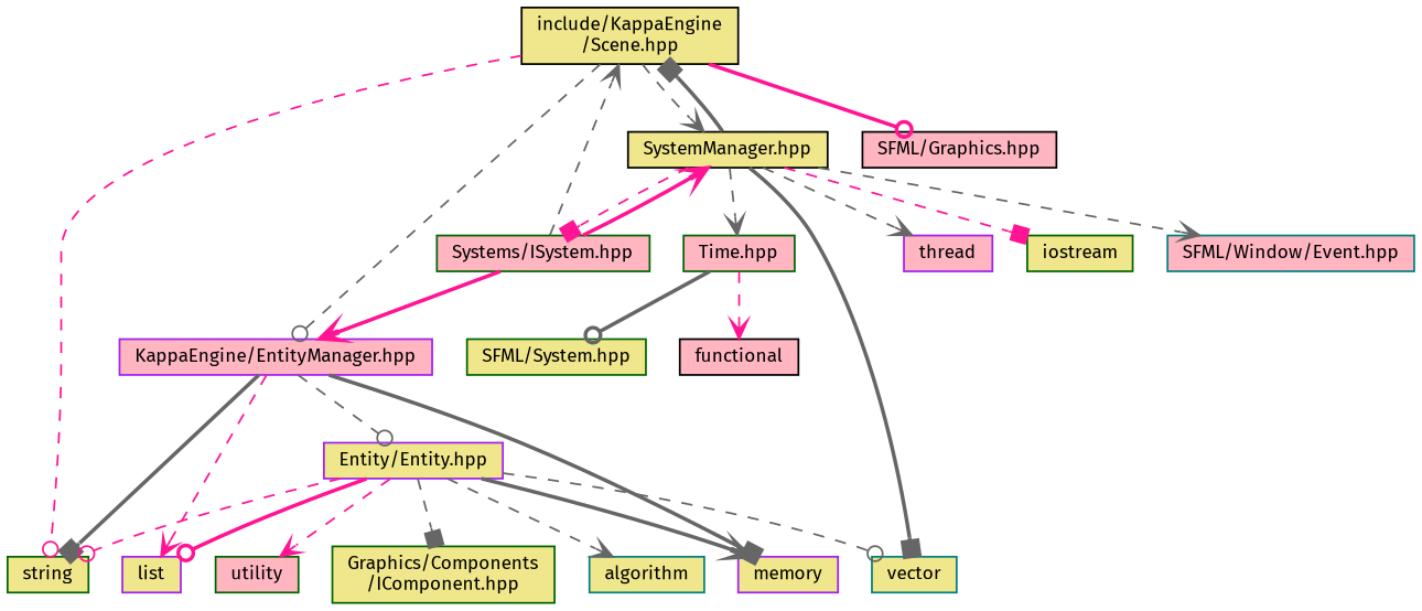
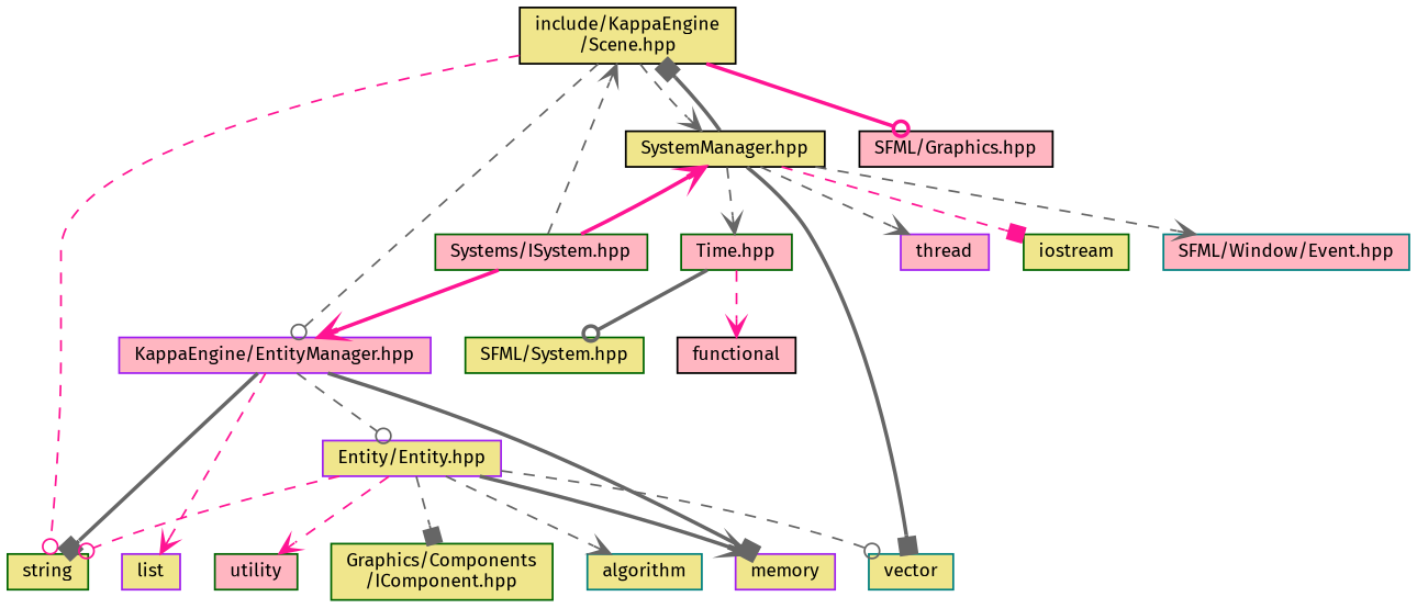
  digraph {
    fontname="Fira Sans"
    node [color=darkgreen fillcolor=khaki fontname="Fira Sans" fontsize=10 shape=box style=filled]
    edge [arrowhead=vee color=gray40 fontname="Fira Sans" fontsize=10 labelfontname=Helvetica labelfontsize=10 style=dashed]
    n1 [color=black fontcolor=black height=0.2 label="include/KappaEngine\l/Scene.hpp" width=0.4]
    n2 [height=0.2 label=string width=0.4]
    n3 [color=black fillcolor=lightpink height=0.2 label="SFML/Graphics.hpp" width=0.4]
    n4 [color=black height=0.2 label="SystemManager.hpp" width=0.4]
    n5 [color=purple fillcolor=lightpink height=0.2 label="KappaEngine/EntityManager.hpp" width=0.4]
    n6 [color=teal height=0.2 label=vector width=0.4]
    n7 [color=purple fillcolor=lightpink height=0.2 label=thread width=0.4]
    n8 [height=0.2 label=iostream width=0.4]
    n9 [color=teal fillcolor=lightpink height=0.2 label="SFML/Window/Event.hpp" width=0.4]
    n10 [fillcolor=lightpink height=0.2 label="Time.hpp" width=0.4]
    n11 [fillcolor=lightpink height=0.2 label="Systems/ISystem.hpp" width=0.4]
    n12 [color=purple height=0.2 label=list width=0.4]
    n13 [color=purple height=0.2 label=memory width=0.4]
    n14 [color=purple height=0.2 label="Entity/Entity.hpp" width=0.4]
    n15 [height=0.2 label="SFML/System.hpp" width=0.4]
    n16 [color=black fillcolor=lightpink height=0.2 label=functional width=0.4]
    n17 [color=teal height=0.2 label=algorithm width=0.4]
    n18 [fillcolor=lightpink height=0.2 label=utility width=0.4]
    n19 [height=0.2 label="Graphics/Components\l/IComponent.hpp" width=0.4]
    n1 -> n2 [arrowhead=odot color=deeppink]
    n1 -> n3 [arrowhead=odot color=deeppink style=bold]
    n1 -> n4
    n1 -> n5 [arrowhead=odot]
    n4 -> n1 [arrowhead=box style=bold]
    n4 -> n6 [arrowhead=box style=bold]
    n4 -> n7
    n4 -> n8 [arrowhead=box color=deeppink]
    n4 -> n9
    n4 -> n10
-   n4 -> n11 [arrowhead=box color=deeppink]
    n5 -> n2 [arrowhead=box style=bold]
    n5 -> n12 [color=deeppink]
    n5 -> n13 [arrowhead=box style=bold]
    n5 -> n14 [arrowhead=odot]
    n10 -> n15 [arrowhead=odot style=bold]
    n10 -> n16 [color=deeppink]
    n11 -> n1
    n11 -> n4 [color=deeppink style=bold]
    n11 -> n5 [color=deeppink style=bold]
    n14 -> n2 [arrowhead=odot color=deeppink]
    n14 -> n6 [arrowhead=odot]
-   n14 -> n12 [arrowhead=odot color=deeppink style=bold]
    n14 -> n13 [style=bold]
    n14 -> n17
    n14 -> n18 [color=deeppink]
    n14 -> n19 [arrowhead=box]
  }
